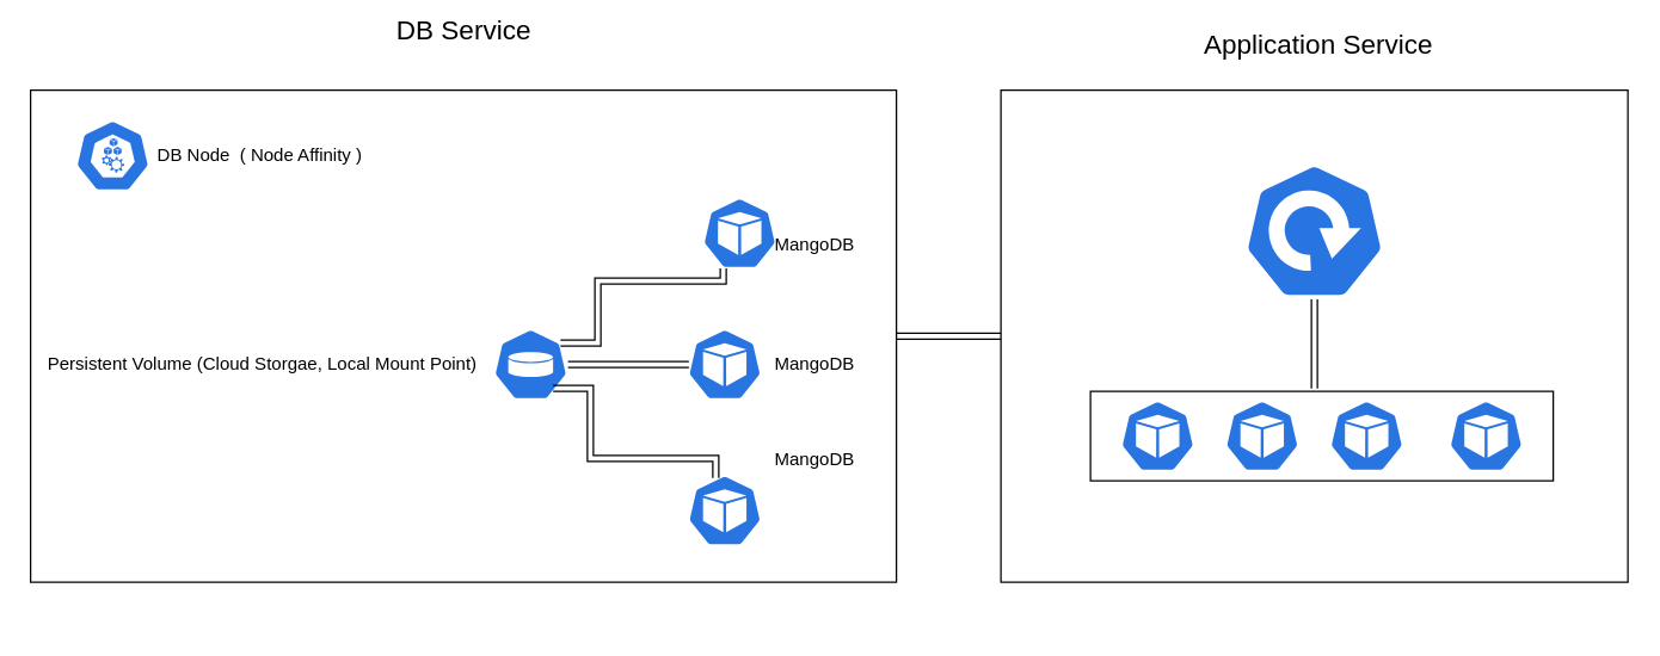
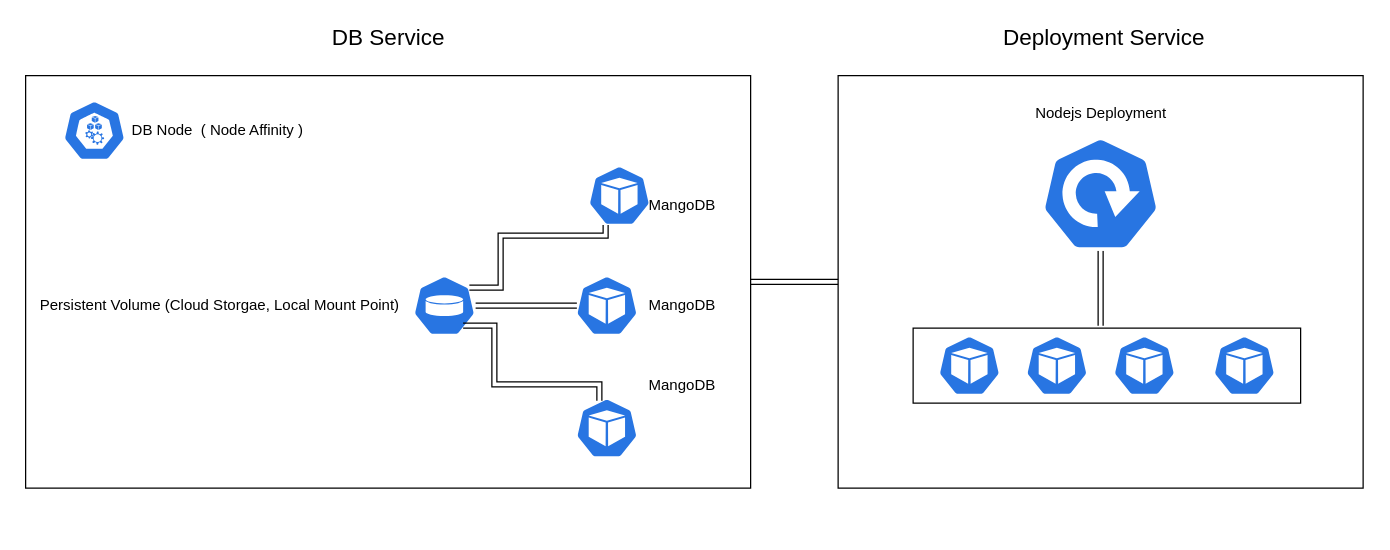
  <mxCell id="0" />
  <mxCell id="1" parent="0" />
  <mxCell id="2" value="" style="endArrow=open;strokeColor=#FF0000;endFill=1;rounded=0" parent="1" edge="1"><mxGeometry relative="1" as="geometry"><mxPoint x="454.5" y="418" as="targetPoint" /></mxGeometry></mxCell>
  <mxCell id="3" value="" style="html=1;dashed=0;whitespace=wrap;fillColor=#2875E2;strokeColor=#ffffff;points=[[0.005,0.63,0],[0.1,0.2,0],[0.9,0.2,0],[0.5,0,0],[0.995,0.63,0],[0.72,0.99,0],[0.5,1,0],[0.28,0.99,0]];shape=mxgraph.kubernetes.icon;prIcon=pod" vertex="1" parent="1"><mxGeometry x="470" y="132" width="50" height="48" as="geometry" /></mxCell>
  <mxCell id="4" value="" style="html=1;dashed=0;whitespace=wrap;fillColor=#2875E2;strokeColor=#ffffff;points=[[0.005,0.63,0],[0.1,0.2,0],[0.9,0.2,0],[0.5,0,0],[0.995,0.63,0],[0.72,0.99,0],[0.5,1,0],[0.28,0.99,0]];shape=mxgraph.kubernetes.icon;prIcon=pod" vertex="1" parent="1"><mxGeometry x="460" y="220" width="50" height="48" as="geometry" /></mxCell>
  <mxCell id="5" value="" style="html=1;dashed=0;whitespace=wrap;fillColor=#2875E2;strokeColor=#ffffff;points=[[0.005,0.63,0],[0.1,0.2,0],[0.9,0.2,0],[0.5,0,0],[0.995,0.63,0],[0.72,0.99,0],[0.5,1,0],[0.28,0.99,0]];shape=mxgraph.kubernetes.icon;prIcon=pod" vertex="1" parent="1"><mxGeometry x="460" y="318" width="50" height="48" as="geometry" /></mxCell>
  <mxCell id="6" style="edgeStyle=orthogonalEdgeStyle;shape=link;rounded=0;orthogonalLoop=1;jettySize=auto;html=1;entryX=0.02;entryY=0.5;entryDx=0;entryDy=0;entryPerimeter=0;" edge="1" parent="1" source="7" target="4"><mxGeometry relative="1" as="geometry" /></mxCell>
  <mxCell id="7" value="" style="html=1;dashed=0;whitespace=wrap;fillColor=#2875E2;strokeColor=#ffffff;points=[[0.005,0.63,0],[0.1,0.2,0],[0.9,0.2,0],[0.5,0,0],[0.995,0.63,0],[0.72,0.99,0],[0.5,1,0],[0.28,0.99,0]];shape=mxgraph.kubernetes.icon;prIcon=pv" vertex="1" parent="1"><mxGeometry x="330" y="220" width="50" height="48" as="geometry" /></mxCell>
  <mxCell id="8" style="edgeStyle=orthogonalEdgeStyle;shape=link;rounded=0;orthogonalLoop=1;jettySize=auto;html=1;entryX=0.28;entryY=0.99;entryDx=0;entryDy=0;entryPerimeter=0;exitX=0.9;exitY=0.2;exitDx=0;exitDy=0;exitPerimeter=0;" edge="1" parent="1" source="7" target="3"><mxGeometry relative="1" as="geometry"><mxPoint x="400" y="264" as="sourcePoint" /><mxPoint x="481" y="264" as="targetPoint" /><Array as="points"><mxPoint x="400" y="230" /><mxPoint x="400" y="188" /></Array></mxGeometry></mxCell>
  <mxCell id="9" style="edgeStyle=orthogonalEdgeStyle;shape=link;rounded=0;orthogonalLoop=1;jettySize=auto;html=1;exitX=0.9;exitY=0.2;exitDx=0;exitDy=0;exitPerimeter=0;" edge="1" parent="1"><mxGeometry relative="1" as="geometry"><mxPoint x="370" y="260" as="sourcePoint" /><mxPoint x="479" y="320" as="targetPoint" /><Array as="points"><mxPoint x="395" y="260" /><mxPoint x="395" y="307" /></Array></mxGeometry></mxCell>
  <mxCell id="10" value="MangoDB" style="text;html=1;resizable=0;autosize=1;align=center;verticalAlign=middle;points=[];fillColor=none;strokeColor=none;rounded=0;" vertex="1" parent="1"><mxGeometry x="510" y="154" width="70" height="20" as="geometry" /></mxCell>
  <mxCell id="11" value="MangoDB" style="text;html=1;resizable=0;autosize=1;align=center;verticalAlign=middle;points=[];fillColor=none;strokeColor=none;rounded=0;" vertex="1" parent="1"><mxGeometry x="510" y="234" width="70" height="20" as="geometry" /></mxCell>
  <mxCell id="12" value="MangoDB" style="text;html=1;resizable=0;autosize=1;align=center;verticalAlign=middle;points=[];fillColor=none;strokeColor=none;rounded=0;" vertex="1" parent="1"><mxGeometry x="510" y="298" width="70" height="20" as="geometry" /></mxCell>
  <mxCell id="13" value="Persistent Volume (Cloud Storgae, Local Mount Point)" style="text;html=1;resizable=0;autosize=1;align=center;verticalAlign=middle;points=[];fillColor=none;strokeColor=none;rounded=0;" vertex="1" parent="1"><mxGeometry x="25" y="234" width="300" height="20" as="geometry" /></mxCell>
  <mxCell id="14" style="edgeStyle=orthogonalEdgeStyle;shape=link;rounded=0;orthogonalLoop=1;jettySize=auto;html=1;entryX=0;entryY=0.5;entryDx=0;entryDy=0;" edge="1" parent="1" source="15" target="21"><mxGeometry relative="1" as="geometry" /></mxCell>
  <mxCell id="15" value="" style="whiteSpace=wrap;html=1;gradientColor=none;fillColor=none;" vertex="1" parent="1"><mxGeometry x="20" y="60" width="580" height="330" as="geometry" /></mxCell>
  <mxCell id="16" value="" style="html=1;dashed=0;whitespace=wrap;fillColor=#2875E2;strokeColor=#ffffff;points=[[0.005,0.63,0],[0.1,0.2,0],[0.9,0.2,0],[0.5,0,0],[0.995,0.63,0],[0.72,0.99,0],[0.5,1,0],[0.28,0.99,0]];shape=mxgraph.kubernetes.icon;prIcon=node" vertex="1" parent="1"><mxGeometry x="50" y="80" width="50" height="48" as="geometry" /></mxCell>
  <mxCell id="17" value="DB Node&amp;nbsp; ( Node Affinity )&amp;nbsp;" style="text;html=1;align=center;verticalAlign=middle;resizable=0;points=[];autosize=1;strokeColor=none;" vertex="1" parent="1"><mxGeometry x="95" y="94" width="160" height="20" as="geometry" /></mxCell>
  <mxCell id="18" style="edgeStyle=orthogonalEdgeStyle;shape=link;rounded=0;orthogonalLoop=1;jettySize=auto;html=1;exitX=0.5;exitY=1;exitDx=0;exitDy=0;exitPerimeter=0;" edge="1" parent="1" source="19"><mxGeometry relative="1" as="geometry"><mxPoint x="880" y="260" as="targetPoint" /></mxGeometry></mxCell>
  <mxCell id="19" value="" style="html=1;dashed=0;whitespace=wrap;fillColor=#2875E2;strokeColor=#ffffff;points=[[0.005,0.63,0],[0.1,0.2,0],[0.9,0.2,0],[0.5,0,0],[0.995,0.63,0],[0.72,0.99,0],[0.5,1,0],[0.28,0.99,0]];shape=mxgraph.kubernetes.icon;prIcon=deploy" vertex="1" parent="1"><mxGeometry x="740" y="109" width="280" height="91" as="geometry" /></mxCell>
+ <mxCell id="20" value="Nodejs Deployment" style="text;html=1;align=center;verticalAlign=middle;resizable=0;points=[];autosize=1;strokeColor=none;" vertex="1" parent="1"><mxGeometry x="820" y="80" width="120" height="20" as="geometry" /></mxCell>
  <mxCell id="21" value="" style="whiteSpace=wrap;html=1;fillColor=none;gradientColor=none;" vertex="1" parent="1"><mxGeometry x="670" y="60" width="420" height="330" as="geometry" /></mxCell>
  <mxCell id="22" value="" style="html=1;dashed=0;whitespace=wrap;fillColor=#2875E2;strokeColor=#ffffff;points=[[0.005,0.63,0],[0.1,0.2,0],[0.9,0.2,0],[0.5,0,0],[0.995,0.63,0],[0.72,0.99,0],[0.5,1,0],[0.28,0.99,0]];shape=mxgraph.kubernetes.icon;prIcon=pod" vertex="1" parent="1"><mxGeometry x="750" y="268" width="50" height="48" as="geometry" /></mxCell>
  <mxCell id="23" value="" style="html=1;dashed=0;whitespace=wrap;fillColor=#2875E2;strokeColor=#ffffff;points=[[0.005,0.63,0],[0.1,0.2,0],[0.9,0.2,0],[0.5,0,0],[0.995,0.63,0],[0.72,0.99,0],[0.5,1,0],[0.28,0.99,0]];shape=mxgraph.kubernetes.icon;prIcon=pod" vertex="1" parent="1"><mxGeometry x="820" y="268" width="50" height="48" as="geometry" /></mxCell>
  <mxCell id="24" value="" style="html=1;dashed=0;whitespace=wrap;fillColor=#2875E2;strokeColor=#ffffff;points=[[0.005,0.63,0],[0.1,0.2,0],[0.9,0.2,0],[0.5,0,0],[0.995,0.63,0],[0.72,0.99,0],[0.5,1,0],[0.28,0.99,0]];shape=mxgraph.kubernetes.icon;prIcon=pod" vertex="1" parent="1"><mxGeometry x="890" y="268" width="50" height="48" as="geometry" /></mxCell>
  <mxCell id="25" value="" style="html=1;dashed=0;whitespace=wrap;fillColor=#2875E2;strokeColor=#ffffff;points=[[0.005,0.63,0],[0.1,0.2,0],[0.9,0.2,0],[0.5,0,0],[0.995,0.63,0],[0.72,0.99,0],[0.5,1,0],[0.28,0.99,0]];shape=mxgraph.kubernetes.icon;prIcon=pod" vertex="1" parent="1"><mxGeometry x="970" y="268" width="50" height="48" as="geometry" /></mxCell>
  <mxCell id="26" value="" style="whiteSpace=wrap;html=1;fillColor=none;gradientColor=none;" vertex="1" parent="1"><mxGeometry x="730" y="262" width="310" height="60" as="geometry" /></mxCell>
- <mxCell id="27" value="&lt;font style=&quot;font-size: 18px&quot;&gt;Application Service&amp;nbsp;&lt;/font&gt;" style="text;html=1;align=center;verticalAlign=middle;resizable=0;points=[];autosize=1;strokeColor=none;" vertex="1" parent="1"><mxGeometry x="800" y="20" width="170" height="20" as="geometry" /></mxCell>
- <mxCell id="28" value="&lt;span style=&quot;font-size: 18px&quot;&gt;DB Service&lt;/span&gt;" style="text;html=1;align=center;verticalAlign=middle;resizable=0;points=[];autosize=1;strokeColor=none;" vertex="1" parent="1"><mxGeometry x="255" y="10" width="110" height="20" as="geometry" /></mxCell>
+ <mxCell id="27" value="&lt;font style=&quot;font-size: 18px&quot;&gt;Deployment Service&amp;nbsp;&lt;/font&gt;" style="text;html=1;align=center;verticalAlign=middle;resizable=0;points=[];autosize=1;strokeColor=none;" vertex="1" parent="1"><mxGeometry x="800" y="20" width="170" height="20" as="geometry" /></mxCell>
+ <mxCell id="28" value="&lt;span style=&quot;font-size: 18px&quot;&gt;DB Service&lt;/span&gt;" style="text;html=1;align=center;verticalAlign=middle;resizable=0;points=[];autosize=1;strokeColor=none;" vertex="1" parent="1"><mxGeometry x="255" y="20" width="110" height="20" as="geometry" /></mxCell>
